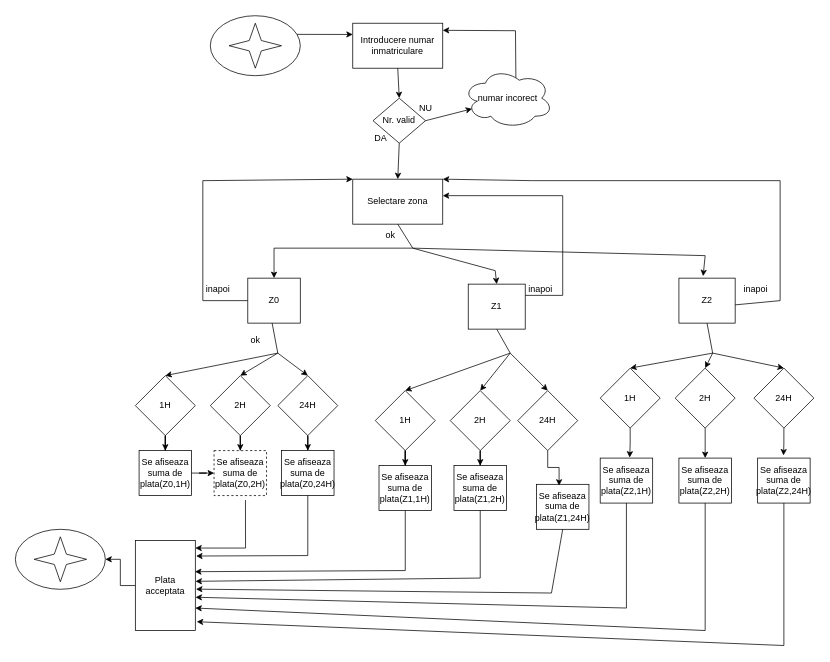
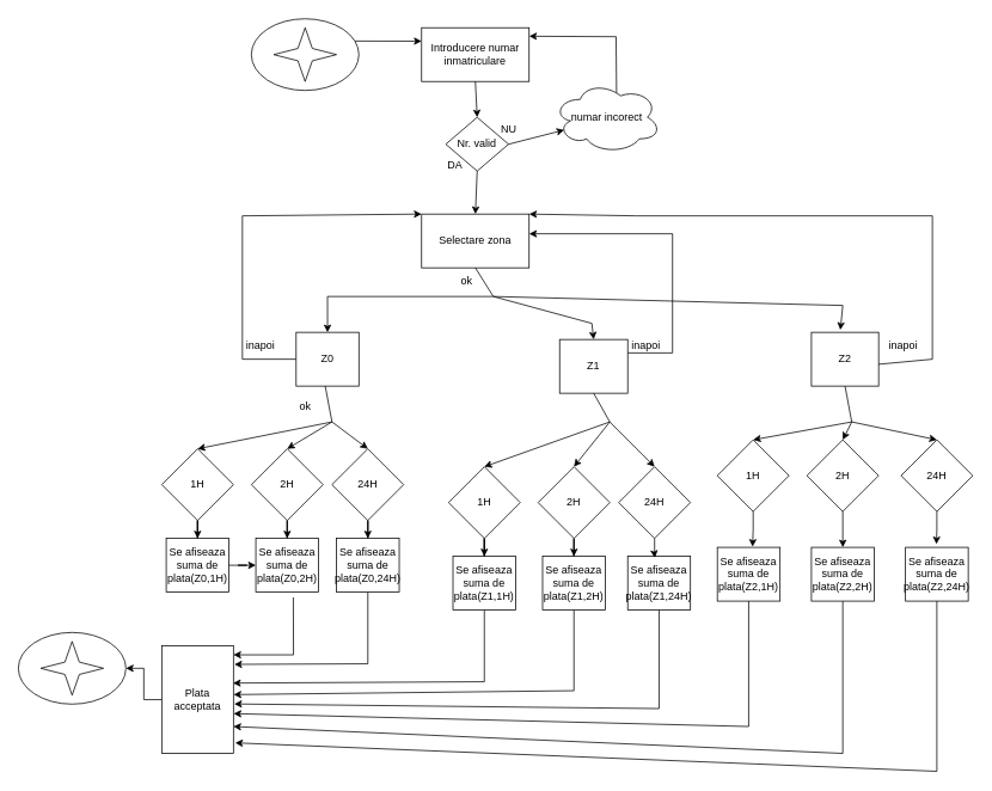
  <mxCell id="0" />
  <mxCell id="1" parent="0" />
  <mxCell id="2" value="Introducere numar inmatriculare" style="rounded=0;whiteSpace=wrap;html=1;" vertex="1" parent="1"><mxGeometry x="470" y="30" width="120" height="60" as="geometry" /></mxCell>
  <mxCell id="3" value="Selectare zona" style="rounded=0;whiteSpace=wrap;html=1;" vertex="1" parent="1"><mxGeometry x="470" y="238" width="120" height="60" as="geometry" /></mxCell>
  <mxCell id="4" value="" style="endArrow=classic;html=1;rounded=0;exitX=0.5;exitY=1;exitDx=0;exitDy=0;entryX=0.43;entryY=-0.044;entryDx=0;entryDy=0;entryPerimeter=0;" edge="1" parent="1" source="3" target="41"><mxGeometry width="50" height="50" relative="1" as="geometry"><mxPoint x="590" y="420" as="sourcePoint" /><mxPoint x="940" y="360" as="targetPoint" /><Array as="points"><mxPoint x="550" y="330" /><mxPoint x="940" y="340" /></Array></mxGeometry></mxCell>
  <mxCell id="5" value="" style="endArrow=classic;html=1;rounded=0;entryX=0.5;entryY=0;entryDx=0;entryDy=0;" edge="1" parent="1" target="40"><mxGeometry width="50" height="50" relative="1" as="geometry"><mxPoint x="550" y="330" as="sourcePoint" /><mxPoint x="670" y="360" as="targetPoint" /><Array as="points"><mxPoint x="660" y="360" /></Array></mxGeometry></mxCell>
  <mxCell id="6" value="" style="endArrow=classic;html=1;rounded=0;entryX=0.5;entryY=0;entryDx=0;entryDy=0;" edge="1" parent="1" target="39"><mxGeometry width="50" height="50" relative="1" as="geometry"><mxPoint x="550" y="330" as="sourcePoint" /><mxPoint x="360" y="360" as="targetPoint" /><Array as="points"><mxPoint x="365" y="330" /></Array></mxGeometry></mxCell>
  <mxCell id="7" value="" style="edgeStyle=orthogonalEdgeStyle;rounded=0;orthogonalLoop=1;jettySize=auto;html=1;" edge="1" parent="1" source="8" target="50"><mxGeometry relative="1" as="geometry" /></mxCell>
  <mxCell id="8" value="1H" style="rhombus;whiteSpace=wrap;html=1;" vertex="1" parent="1"><mxGeometry x="180" y="500" width="80" height="80" as="geometry" /></mxCell>
  <mxCell id="9" value="" style="edgeStyle=orthogonalEdgeStyle;rounded=0;orthogonalLoop=1;jettySize=auto;html=1;" edge="1" parent="1" source="10" target="51"><mxGeometry relative="1" as="geometry" /></mxCell>
  <mxCell id="10" value="2H" style="rhombus;whiteSpace=wrap;html=1;" vertex="1" parent="1"><mxGeometry x="280" y="500" width="80" height="80" as="geometry" /></mxCell>
  <mxCell id="11" value="" style="edgeStyle=orthogonalEdgeStyle;rounded=0;orthogonalLoop=1;jettySize=auto;html=1;" edge="1" parent="1" source="12" target="52"><mxGeometry relative="1" as="geometry" /></mxCell>
  <mxCell id="12" value="24H" style="rhombus;whiteSpace=wrap;html=1;" vertex="1" parent="1"><mxGeometry x="370" y="500" width="80" height="80" as="geometry" /></mxCell>
  <mxCell id="13" value="" style="endArrow=classic;html=1;rounded=0;exitX=0.46;exitY=0.979;exitDx=0;exitDy=0;entryX=0.5;entryY=0;entryDx=0;entryDy=0;exitPerimeter=0;" edge="1" parent="1" target="12" source="39"><mxGeometry width="50" height="50" relative="1" as="geometry"><mxPoint x="360" y="440" as="sourcePoint" /><mxPoint x="460" y="510" as="targetPoint" /><Array as="points"><mxPoint x="370" y="470" /></Array></mxGeometry></mxCell>
  <mxCell id="14" value="" style="endArrow=classic;html=1;rounded=0;entryX=0.5;entryY=0;entryDx=0;entryDy=0;" edge="1" parent="1" target="10"><mxGeometry width="50" height="50" relative="1" as="geometry"><mxPoint x="370" y="470" as="sourcePoint" /><mxPoint x="460" y="510" as="targetPoint" /></mxGeometry></mxCell>
  <mxCell id="15" value="" style="endArrow=classic;html=1;rounded=0;entryX=0.5;entryY=0;entryDx=0;entryDy=0;" edge="1" parent="1" target="8"><mxGeometry width="50" height="50" relative="1" as="geometry"><mxPoint x="370" y="470" as="sourcePoint" /><mxPoint x="460" y="510" as="targetPoint" /></mxGeometry></mxCell>
  <mxCell id="16" value="" style="edgeStyle=orthogonalEdgeStyle;rounded=0;orthogonalLoop=1;jettySize=auto;html=1;" edge="1" parent="1" source="17" target="53"><mxGeometry relative="1" as="geometry" /></mxCell>
  <mxCell id="17" value="1H" style="rhombus;whiteSpace=wrap;html=1;" vertex="1" parent="1"><mxGeometry x="500" y="520" width="80" height="80" as="geometry" /></mxCell>
  <mxCell id="18" style="edgeStyle=orthogonalEdgeStyle;rounded=0;orthogonalLoop=1;jettySize=auto;html=1;" edge="1" parent="1" source="19" target="54"><mxGeometry relative="1" as="geometry" /></mxCell>
  <mxCell id="19" value="2H" style="rhombus;whiteSpace=wrap;html=1;" vertex="1" parent="1"><mxGeometry x="600" y="520" width="80" height="80" as="geometry" /></mxCell>
  <mxCell id="20" value="24H" style="rhombus;whiteSpace=wrap;html=1;" vertex="1" parent="1"><mxGeometry x="690" y="520" width="80" height="80" as="geometry" /></mxCell>
  <mxCell id="21" value="" style="endArrow=classic;html=1;rounded=0;exitX=0.5;exitY=1;exitDx=0;exitDy=0;entryX=0.5;entryY=0;entryDx=0;entryDy=0;" edge="1" parent="1" target="20" source="40"><mxGeometry width="50" height="50" relative="1" as="geometry"><mxPoint x="670" y="440" as="sourcePoint" /><mxPoint x="770" y="510" as="targetPoint" /><Array as="points"><mxPoint x="680" y="470" /></Array></mxGeometry></mxCell>
  <mxCell id="22" value="" style="endArrow=classic;html=1;rounded=0;entryX=0.5;entryY=0;entryDx=0;entryDy=0;" edge="1" parent="1" target="19"><mxGeometry width="50" height="50" relative="1" as="geometry"><mxPoint x="680" y="470" as="sourcePoint" /><mxPoint x="770" y="510" as="targetPoint" /></mxGeometry></mxCell>
  <mxCell id="23" value="" style="endArrow=classic;html=1;rounded=0;entryX=0.5;entryY=0;entryDx=0;entryDy=0;" edge="1" parent="1" target="17"><mxGeometry width="50" height="50" relative="1" as="geometry"><mxPoint x="680" y="470" as="sourcePoint" /><mxPoint x="770" y="510" as="targetPoint" /></mxGeometry></mxCell>
  <mxCell id="24" value="1H" style="rhombus;whiteSpace=wrap;html=1;" vertex="1" parent="1"><mxGeometry x="800" y="490" width="80" height="80" as="geometry" /></mxCell>
  <mxCell id="25" style="edgeStyle=orthogonalEdgeStyle;rounded=0;orthogonalLoop=1;jettySize=auto;html=1;entryX=0.5;entryY=0;entryDx=0;entryDy=0;" edge="1" parent="1" source="26" target="57"><mxGeometry relative="1" as="geometry" /></mxCell>
  <mxCell id="26" value="2H" style="rhombus;whiteSpace=wrap;html=1;" vertex="1" parent="1"><mxGeometry x="900" y="490" width="80" height="80" as="geometry" /></mxCell>
  <mxCell id="27" value="24H" style="rhombus;whiteSpace=wrap;html=1;" vertex="1" parent="1"><mxGeometry x="1005" y="490" width="80" height="80" as="geometry" /></mxCell>
  <mxCell id="28" value="" style="endArrow=classic;html=1;rounded=0;exitX=0.5;exitY=1;exitDx=0;exitDy=0;entryX=0.5;entryY=0;entryDx=0;entryDy=0;" edge="1" parent="1" target="27" source="41"><mxGeometry width="50" height="50" relative="1" as="geometry"><mxPoint x="940" y="440" as="sourcePoint" /><mxPoint x="1040" y="510" as="targetPoint" /><Array as="points"><mxPoint x="950" y="470" /></Array></mxGeometry></mxCell>
  <mxCell id="29" value="" style="endArrow=classic;html=1;rounded=0;entryX=0.5;entryY=0;entryDx=0;entryDy=0;" edge="1" parent="1" target="26"><mxGeometry width="50" height="50" relative="1" as="geometry"><mxPoint x="950" y="470" as="sourcePoint" /><mxPoint x="1040" y="510" as="targetPoint" /></mxGeometry></mxCell>
  <mxCell id="30" value="" style="endArrow=classic;html=1;rounded=0;entryX=0.5;entryY=0;entryDx=0;entryDy=0;" edge="1" parent="1" target="24"><mxGeometry width="50" height="50" relative="1" as="geometry"><mxPoint x="950" y="470" as="sourcePoint" /><mxPoint x="1040" y="510" as="targetPoint" /></mxGeometry></mxCell>
  <mxCell id="31" value="ok" style="text;html=1;align=center;verticalAlign=middle;resizable=0;points=[];autosize=1;strokeColor=none;fillColor=none;" vertex="1" parent="1"><mxGeometry x="320" y="438" width="40" height="30" as="geometry" /></mxCell>
  <mxCell id="32" value="inapoi" style="text;html=1;align=center;verticalAlign=middle;resizable=0;points=[];autosize=1;strokeColor=none;fillColor=none;" vertex="1" parent="1"><mxGeometry x="260" y="370" width="60" height="30" as="geometry" /></mxCell>
  <mxCell id="33" value="" style="endArrow=classic;html=1;rounded=0;entryX=0;entryY=0;entryDx=0;entryDy=0;exitX=0;exitY=0.5;exitDx=0;exitDy=0;" edge="1" parent="1" source="39" target="3"><mxGeometry width="50" height="50" relative="1" as="geometry"><mxPoint x="320" y="400" as="sourcePoint" /><mxPoint x="450" y="440" as="targetPoint" /><Array as="points"><mxPoint x="270" y="400" /><mxPoint x="270" y="240" /></Array></mxGeometry></mxCell>
  <mxCell id="34" value="ok" style="text;html=1;align=center;verticalAlign=middle;resizable=0;points=[];autosize=1;strokeColor=none;fillColor=none;" vertex="1" parent="1"><mxGeometry x="500" y="298" width="40" height="30" as="geometry" /></mxCell>
  <mxCell id="35" value="inapoi" style="text;html=1;align=center;verticalAlign=middle;resizable=0;points=[];autosize=1;strokeColor=none;fillColor=none;" vertex="1" parent="1"><mxGeometry x="690" y="370" width="60" height="30" as="geometry" /></mxCell>
  <mxCell id="36" value="inapoi" style="text;html=1;align=center;verticalAlign=middle;resizable=0;points=[];autosize=1;strokeColor=none;fillColor=none;" vertex="1" parent="1"><mxGeometry x="977" y="370" width="60" height="30" as="geometry" /></mxCell>
  <mxCell id="37" value="" style="endArrow=classic;html=1;rounded=0;exitX=1;exitY=0.25;exitDx=0;exitDy=0;" edge="1" parent="1" source="40"><mxGeometry width="50" height="50" relative="1" as="geometry"><mxPoint x="630" y="400" as="sourcePoint" /><mxPoint x="590" y="260" as="targetPoint" /><Array as="points"><mxPoint x="750" y="393" /><mxPoint x="750" y="260" /></Array></mxGeometry></mxCell>
  <mxCell id="38" value="" style="endArrow=classic;html=1;rounded=0;entryX=1;entryY=0;entryDx=0;entryDy=0;exitX=0.986;exitY=0.596;exitDx=0;exitDy=0;exitPerimeter=0;" edge="1" parent="1" source="41" target="3"><mxGeometry width="50" height="50" relative="1" as="geometry"><mxPoint x="980" y="400" as="sourcePoint" /><mxPoint x="610" y="360" as="targetPoint" /><Array as="points"><mxPoint x="1040" y="400" /><mxPoint x="1040" y="240" /><mxPoint x="710" y="240" /></Array></mxGeometry></mxCell>
  <mxCell id="39" value="Z0" style="rounded=0;whiteSpace=wrap;html=1;" vertex="1" parent="1"><mxGeometry x="330" y="370" width="70" height="60" as="geometry" /></mxCell>
  <mxCell id="40" value="Z1" style="rounded=0;whiteSpace=wrap;html=1;" vertex="1" parent="1"><mxGeometry x="624" y="378" width="76" height="60" as="geometry" /></mxCell>
  <mxCell id="41" value="Z2" style="rounded=0;whiteSpace=wrap;html=1;" vertex="1" parent="1"><mxGeometry x="905" y="370" width="75" height="60" as="geometry" /></mxCell>
  <mxCell id="42" value="Nr. valid" style="rhombus;whiteSpace=wrap;html=1;" vertex="1" parent="1"><mxGeometry x="497" y="130" width="70" height="60" as="geometry" /></mxCell>
  <mxCell id="43" value="DA" style="text;html=1;align=center;verticalAlign=middle;resizable=0;points=[];autosize=1;strokeColor=none;fillColor=none;" vertex="1" parent="1"><mxGeometry x="487" y="168" width="40" height="30" as="geometry" /></mxCell>
  <mxCell id="44" value="" style="endArrow=classic;html=1;rounded=0;exitX=0.5;exitY=1;exitDx=0;exitDy=0;entryX=0.5;entryY=0;entryDx=0;entryDy=0;" edge="1" parent="1" source="42" target="3"><mxGeometry width="50" height="50" relative="1" as="geometry"><mxPoint x="630" y="130" as="sourcePoint" /><mxPoint x="625" y="100" as="targetPoint" /></mxGeometry></mxCell>
  <mxCell id="45" value="" style="endArrow=classic;html=1;rounded=0;exitX=0.5;exitY=1;exitDx=0;exitDy=0;entryX=0.5;entryY=0;entryDx=0;entryDy=0;" edge="1" parent="1" source="2" target="42"><mxGeometry width="50" height="50" relative="1" as="geometry"><mxPoint x="537" y="250" as="sourcePoint" /><mxPoint x="587" y="200" as="targetPoint" /></mxGeometry></mxCell>
  <mxCell id="46" value="NU" style="text;html=1;align=center;verticalAlign=middle;resizable=0;points=[];autosize=1;strokeColor=none;fillColor=none;" vertex="1" parent="1"><mxGeometry x="547" y="128" width="40" height="30" as="geometry" /></mxCell>
  <mxCell id="47" value="numar incorect" style="ellipse;shape=cloud;whiteSpace=wrap;html=1;" vertex="1" parent="1"><mxGeometry x="617" y="90" width="120" height="80" as="geometry" /></mxCell>
  <mxCell id="48" value="" style="endArrow=classic;html=1;rounded=0;exitX=1;exitY=0.5;exitDx=0;exitDy=0;entryX=0.101;entryY=0.677;entryDx=0;entryDy=0;entryPerimeter=0;" edge="1" parent="1" source="42" target="47"><mxGeometry width="50" height="50" relative="1" as="geometry"><mxPoint x="537" y="320" as="sourcePoint" /><mxPoint x="587" y="270" as="targetPoint" /></mxGeometry></mxCell>
  <mxCell id="49" value="" style="endArrow=classic;html=1;rounded=0;exitX=0.588;exitY=0.159;exitDx=0;exitDy=0;exitPerimeter=0;entryX=1;entryY=0.158;entryDx=0;entryDy=0;entryPerimeter=0;" edge="1" parent="1" source="47" target="2"><mxGeometry width="50" height="50" relative="1" as="geometry"><mxPoint x="537" y="320" as="sourcePoint" /><mxPoint x="597" y="40" as="targetPoint" /><Array as="points"><mxPoint x="687" y="40" /></Array></mxGeometry></mxCell>
  <mxCell id="50" value="Se afiseaza suma de plata(Z0,1H)" style="rounded=0;whiteSpace=wrap;html=1;" vertex="1" parent="1"><mxGeometry x="185" y="600" width="70" height="60" as="geometry" /></mxCell>
- <mxCell id="51" value="Se afiseaza suma de plata(Z0,2H)" style="rounded=0;whiteSpace=wrap;html=1;dashed=1;" vertex="1" parent="1"><mxGeometry x="285" y="600" width="70" height="60" as="geometry" /></mxCell>
+ <mxCell id="51" value="Se afiseaza suma de plata(Z0,2H)" style="rounded=0;whiteSpace=wrap;html=1;" vertex="1" parent="1"><mxGeometry x="285" y="600" width="70" height="60" as="geometry" /></mxCell>
  <mxCell id="52" value="Se afiseaza suma de plata(Z0,24H)" style="rounded=0;whiteSpace=wrap;html=1;" vertex="1" parent="1"><mxGeometry x="375" y="600" width="70" height="60" as="geometry" /></mxCell>
  <mxCell id="53" value="Se afiseaza suma de plata(Z1,1H)" style="rounded=0;whiteSpace=wrap;html=1;" vertex="1" parent="1"><mxGeometry x="505" y="620" width="70" height="60" as="geometry" /></mxCell>
  <mxCell id="54" value="Se afiseaza suma de plata(Z1,2H)" style="rounded=0;whiteSpace=wrap;html=1;" vertex="1" parent="1"><mxGeometry x="605" y="620" width="70" height="60" as="geometry" /></mxCell>
- <mxCell id="55" value="Se afiseaza suma de plata(Z1,24H)" style="rounded=0;whiteSpace=wrap;html=1;" vertex="1" parent="1"><mxGeometry x="715" y="645" width="70" height="60" as="geometry" /></mxCell>
+ <mxCell id="55" value="Se afiseaza suma de plata(Z1,24H)" style="rounded=0;whiteSpace=wrap;html=1;" vertex="1" parent="1"><mxGeometry x="700" y="620" width="70" height="60" as="geometry" /></mxCell>
  <mxCell id="56" value="Se afiseaza suma de plata(Z2,1H)" style="rounded=0;whiteSpace=wrap;html=1;" vertex="1" parent="1"><mxGeometry x="800" y="610" width="70" height="60" as="geometry" /></mxCell>
  <mxCell id="57" value="Se afiseaza suma de plata(Z2,2H)" style="rounded=0;whiteSpace=wrap;html=1;" vertex="1" parent="1"><mxGeometry x="905" y="610" width="70" height="60" as="geometry" /></mxCell>
  <mxCell id="58" value="Se afiseaza suma de plata(Z2,24H)" style="rounded=0;whiteSpace=wrap;html=1;" vertex="1" parent="1"><mxGeometry x="1010" y="610" width="70" height="60" as="geometry" /></mxCell>
  <mxCell id="59" value="" style="endArrow=none;html=1;rounded=0;exitX=0.5;exitY=1;exitDx=0;exitDy=0;entryX=0.5;entryY=0;entryDx=0;entryDy=0;" edge="1" parent="1" source="8" target="50"><mxGeometry width="50" height="50" relative="1" as="geometry"><mxPoint x="410" y="540" as="sourcePoint" /><mxPoint x="460" y="490" as="targetPoint" /></mxGeometry></mxCell>
  <mxCell id="60" value="" style="endArrow=none;html=1;rounded=0;exitX=0.5;exitY=1;exitDx=0;exitDy=0;entryX=0.5;entryY=0;entryDx=0;entryDy=0;" edge="1" parent="1" source="17" target="53"><mxGeometry width="50" height="50" relative="1" as="geometry"><mxPoint x="680" y="600" as="sourcePoint" /><mxPoint x="730" y="550" as="targetPoint" /></mxGeometry></mxCell>
  <mxCell id="61" style="edgeStyle=orthogonalEdgeStyle;rounded=0;orthogonalLoop=1;jettySize=auto;html=1;entryX=0.431;entryY=0.03;entryDx=0;entryDy=0;entryPerimeter=0;" edge="1" parent="1" source="20" target="55"><mxGeometry relative="1" as="geometry" /></mxCell>
  <mxCell id="62" style="edgeStyle=orthogonalEdgeStyle;rounded=0;orthogonalLoop=1;jettySize=auto;html=1;entryX=0.562;entryY=-0.011;entryDx=0;entryDy=0;entryPerimeter=0;" edge="1" parent="1" source="24" target="56"><mxGeometry relative="1" as="geometry" /></mxCell>
  <mxCell id="63" style="edgeStyle=orthogonalEdgeStyle;rounded=0;orthogonalLoop=1;jettySize=auto;html=1;entryX=0.493;entryY=-0.059;entryDx=0;entryDy=0;entryPerimeter=0;" edge="1" parent="1" source="27" target="58"><mxGeometry relative="1" as="geometry" /></mxCell>
  <mxCell id="64" style="edgeStyle=orthogonalEdgeStyle;rounded=0;orthogonalLoop=1;jettySize=auto;html=1;entryX=1;entryY=0.5;entryDx=0;entryDy=0;" edge="1" parent="1" source="65" target="67"><mxGeometry relative="1" as="geometry" /></mxCell>
  <mxCell id="65" value="Plata acceptata" style="rounded=0;whiteSpace=wrap;html=1;" vertex="1" parent="1"><mxGeometry x="180" y="720" width="80" height="120" as="geometry" /></mxCell>
  <mxCell id="66" style="edgeStyle=orthogonalEdgeStyle;rounded=0;orthogonalLoop=1;jettySize=auto;html=1;" edge="1" parent="1" source="50" target="51"><mxGeometry relative="1" as="geometry" /></mxCell>
  <mxCell id="67" value="" style="ellipse;whiteSpace=wrap;html=1;" vertex="1" parent="1"><mxGeometry x="20" y="705" width="120" height="80" as="geometry" /></mxCell>
  <mxCell id="68" value="" style="verticalLabelPosition=bottom;verticalAlign=top;html=1;shape=mxgraph.basic.4_point_star_2;dx=0.77;" vertex="1" parent="1"><mxGeometry x="45" y="715" width="70" height="60" as="geometry" /></mxCell>
  <mxCell id="69" value="" style="ellipse;whiteSpace=wrap;html=1;" vertex="1" parent="1"><mxGeometry x="280" y="20" width="120" height="80" as="geometry" /></mxCell>
  <mxCell id="70" value="" style="verticalLabelPosition=bottom;verticalAlign=top;html=1;shape=mxgraph.basic.4_point_star_2;dx=0.77;" vertex="1" parent="1"><mxGeometry x="305" y="30" width="70" height="60" as="geometry" /></mxCell>
  <mxCell id="71" value="" style="endArrow=classic;html=1;rounded=0;exitX=0.964;exitY=0.311;exitDx=0;exitDy=0;exitPerimeter=0;entryX=0;entryY=0.25;entryDx=0;entryDy=0;" edge="1" parent="1" source="69" target="2"><mxGeometry width="50" height="50" relative="1" as="geometry"><mxPoint x="480" y="-10" as="sourcePoint" /><mxPoint x="530" y="-60" as="targetPoint" /></mxGeometry></mxCell>
  <mxCell id="72" value="" style="endArrow=classic;html=1;rounded=0;exitX=0.598;exitY=1.098;exitDx=0;exitDy=0;exitPerimeter=0;" edge="1" parent="1" source="51"><mxGeometry width="50" height="50" relative="1" as="geometry"><mxPoint x="370" y="730" as="sourcePoint" /><mxPoint x="260" y="730" as="targetPoint" /><Array as="points"><mxPoint x="327" y="730" /></Array></mxGeometry></mxCell>
  <mxCell id="73" value="" style="endArrow=classic;html=1;rounded=0;exitX=0.5;exitY=1;exitDx=0;exitDy=0;entryX=1.013;entryY=0.172;entryDx=0;entryDy=0;entryPerimeter=0;" edge="1" parent="1" source="52" target="65"><mxGeometry width="50" height="50" relative="1" as="geometry"><mxPoint x="337" y="676" as="sourcePoint" /><mxPoint x="270" y="743" as="targetPoint" /><Array as="points"><mxPoint x="410" y="740" /></Array></mxGeometry></mxCell>
  <mxCell id="74" value="" style="endArrow=classic;html=1;rounded=0;exitX=0.5;exitY=1;exitDx=0;exitDy=0;entryX=0.995;entryY=0.346;entryDx=0;entryDy=0;entryPerimeter=0;" edge="1" parent="1" source="53" target="65"><mxGeometry width="50" height="50" relative="1" as="geometry"><mxPoint x="347" y="686" as="sourcePoint" /><mxPoint x="280" y="753" as="targetPoint" /><Array as="points"><mxPoint x="540" y="760" /></Array></mxGeometry></mxCell>
  <mxCell id="75" value="" style="endArrow=classic;html=1;rounded=0;exitX=0.5;exitY=1;exitDx=0;exitDy=0;entryX=1.003;entryY=0.453;entryDx=0;entryDy=0;entryPerimeter=0;" edge="1" parent="1" source="54" target="65"><mxGeometry width="50" height="50" relative="1" as="geometry"><mxPoint x="550" y="690" as="sourcePoint" /><mxPoint x="272" y="777" as="targetPoint" /><Array as="points"><mxPoint x="640" y="770" /></Array></mxGeometry></mxCell>
  <mxCell id="76" value="" style="endArrow=classic;html=1;rounded=0;exitX=0.5;exitY=1;exitDx=0;exitDy=0;entryX=1.011;entryY=0.54;entryDx=0;entryDy=0;entryPerimeter=0;" edge="1" parent="1" source="55" target="65"><mxGeometry width="50" height="50" relative="1" as="geometry"><mxPoint x="650" y="690" as="sourcePoint" /><mxPoint x="270" y="790" as="targetPoint" /><Array as="points"><mxPoint x="735" y="790" /></Array></mxGeometry></mxCell>
  <mxCell id="77" value="" style="endArrow=classic;html=1;rounded=0;entryX=1.003;entryY=0.63;entryDx=0;entryDy=0;entryPerimeter=0;exitX=0.5;exitY=1;exitDx=0;exitDy=0;" edge="1" parent="1" source="56" target="65"><mxGeometry width="50" height="50" relative="1" as="geometry"><mxPoint x="745" y="690" as="sourcePoint" /><mxPoint x="271" y="800" as="targetPoint" /><Array as="points"><mxPoint x="835" y="810" /></Array></mxGeometry></mxCell>
  <mxCell id="78" value="" style="endArrow=classic;html=1;rounded=0;exitX=0.5;exitY=1;exitDx=0;exitDy=0;" edge="1" parent="1" source="57"><mxGeometry width="50" height="50" relative="1" as="geometry"><mxPoint x="845" y="680" as="sourcePoint" /><mxPoint x="260" y="810" as="targetPoint" /><Array as="points"><mxPoint x="940" y="840" /></Array></mxGeometry></mxCell>
  <mxCell id="79" value="" style="endArrow=classic;html=1;rounded=0;entryX=1.024;entryY=0.902;entryDx=0;entryDy=0;exitX=0.5;exitY=1;exitDx=0;exitDy=0;entryPerimeter=0;" edge="1" parent="1" source="58" target="65"><mxGeometry width="50" height="50" relative="1" as="geometry"><mxPoint x="950" y="680" as="sourcePoint" /><mxPoint x="270" y="820" as="targetPoint" /><Array as="points"><mxPoint x="1045" y="860" /></Array></mxGeometry></mxCell>
